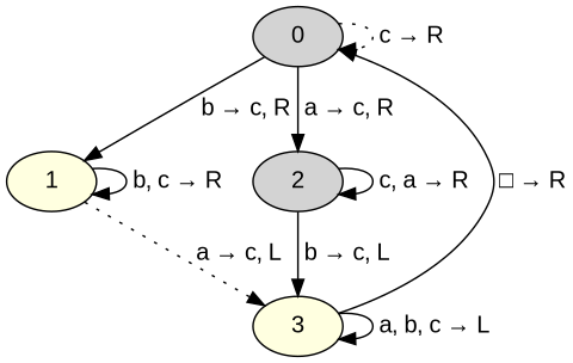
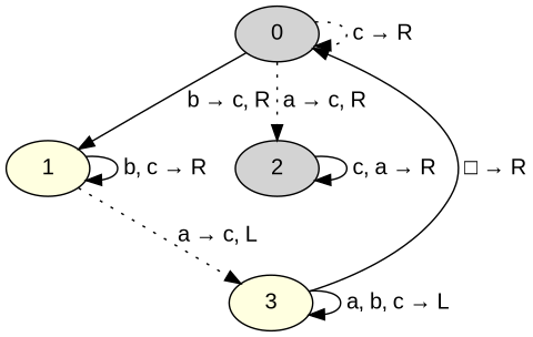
  digraph {
    fontname="Liberation Sans"
    node [fillcolor=lightgrey fontname="Liberation Sans" style=filled]
    edge [fontname="Liberation Sans" style=solid]
    0
    1 [fillcolor=lightyellow]
    2
    3 [fillcolor=lightyellow]
    0 -> 0 [label=< c &#8594; R> style=dotted]
    0 -> 1 [label=< b &#8594; c, R>]
-   0 -> 2 [label=< a &#8594; c, R>]
+   0 -> 2 [label=< a &#8594; c, R> style=dotted]
    1 -> 1 [label=< b, c &#8594; R>]
    1 -> 3 [label=< a &#8594; c, L> style=dotted]
    2 -> 2 [label=< c, a &#8594; R>]
-   2 -> 3 [label=< b &#8594; c, L>]
    3 -> 0 [label=< &#9633; &#8594; R>]
    3 -> 3 [label=< a, b, c &#8594; L>]
  }
